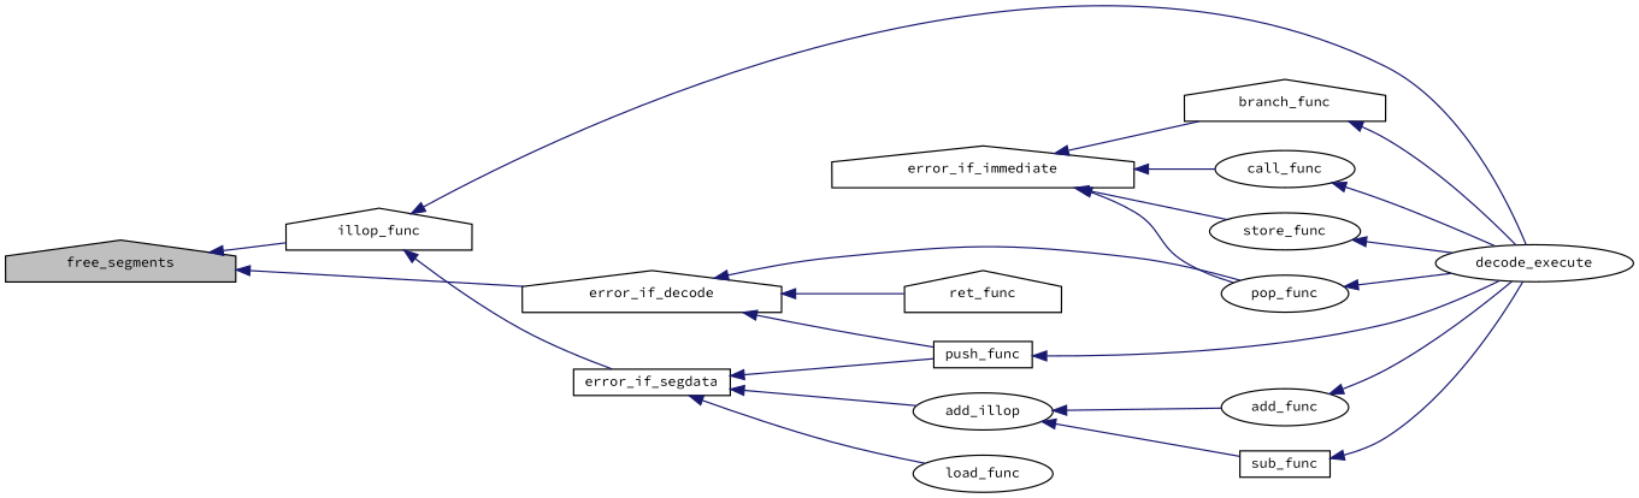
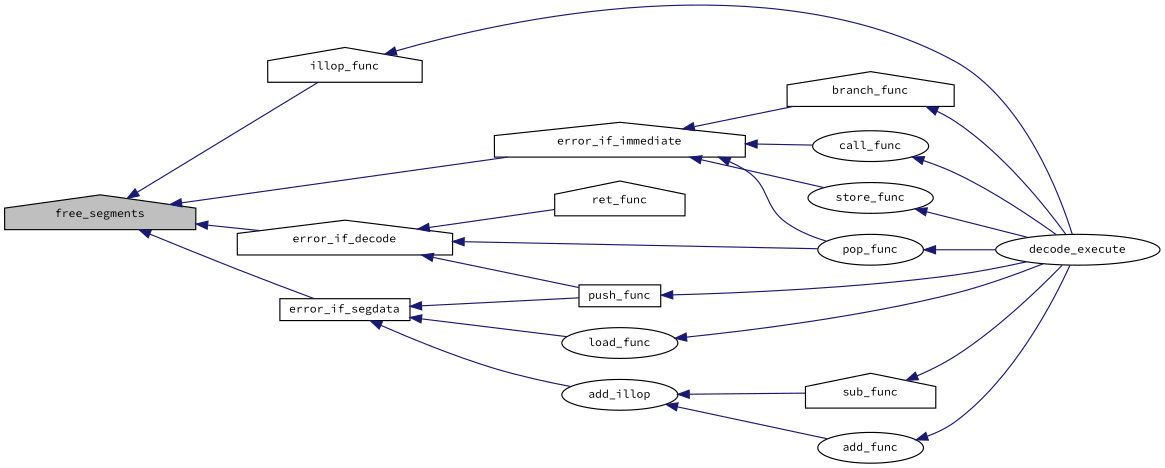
  digraph {
    fontname="Source Code Pro"
    rankdir=LR
    node [color=black fillcolor=white fontname="Source Code Pro" fontsize=10 shape=house style=filled]
    edge [color=midnightblue dir=back fontname="Source Code Pro" fontsize=10 labelfontname=FreeSans labelfontsize=10 style=solid]
    n1 [fillcolor=grey75 fontcolor=black height=0.2 label=free_segments width=0.4]
    n2 [height=0.2 label=error_if_immediate width=0.4]
    n3 [height=0.2 label=error_if_segdata shape=box width=0.4]
    n4 [height=0.2 label=error_if_decode width=0.4]
    n5 [height=0.2 label=illop_func width=0.4]
    n6 [height=0.2 label=branch_func width=0.4]
    n7 [height=0.2 label=call_func shape=ellipse width=0.4]
    n8 [height=0.2 label=pop_func shape=ellipse width=0.4]
    n9 [height=0.2 label=store_func shape=ellipse width=0.4]
    n10 [height=0.2 label=add_illop shape=ellipse width=0.4]
    n11 [height=0.2 label=load_func shape=ellipse width=0.4]
    n12 [height=0.2 label=push_func shape=box width=0.4]
    n13 [height=0.2 label=ret_func width=0.4]
    n14 [height=0.2 label=decode_execute shape=ellipse width=0.4]
    n15 [height=0.2 label=add_func shape=ellipse width=0.4]
-   n16 [height=0.2 label=sub_func shape=box width=0.4]
-   n5 -> n3
+   n16 [height=0.2 label=sub_func width=0.4]
+   n1 -> n2
+   n1 -> n3
    n1 -> n4
    n1 -> n5
    n2 -> n6
    n2 -> n7
    n2 -> n8
    n2 -> n9
    n3 -> n10
    n3 -> n11
    n3 -> n12
    n4 -> n8
    n4 -> n12
    n4 -> n13
    n5 -> n14
    n6 -> n14
    n7 -> n14
    n8 -> n14
    n9 -> n14
    n10 -> n15
    n10 -> n16
+   n11 -> n14
    n12 -> n14
    n15 -> n14
    n16 -> n14
  }
